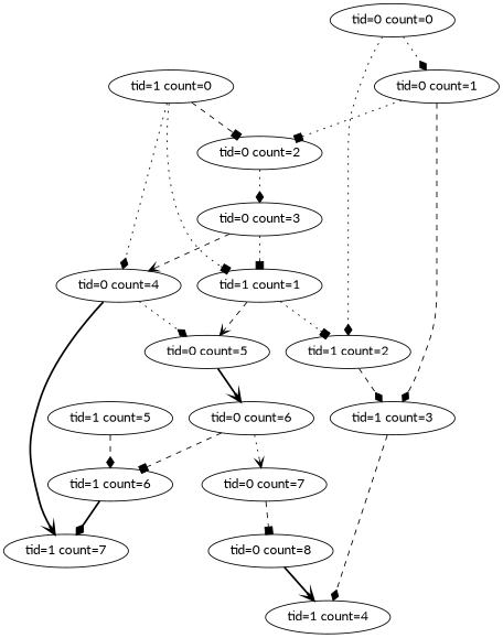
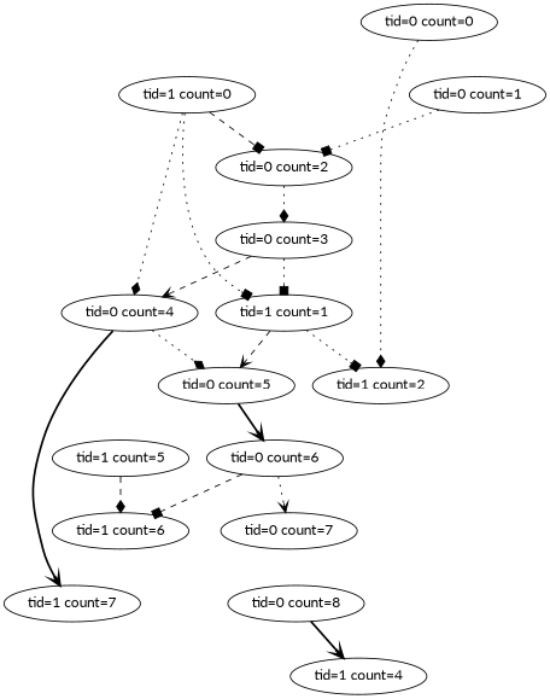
  digraph {
    fontname=Lato
    node [count=0 fontname=Lato is_write=0 start_addr=0 tid=0]
    edge [arrowhead=diamond fontname=Lato style=dotted]
    n1 [label="tid=0 count=0"]
    n2 [count=1 label="tid=0 count=1"]
    n3 [count=2 label="tid=1 count=2" tid=1]
    n4 [count=2 label="tid=0 count=2"]
-   n5 [count=3 label="tid=1 count=3" tid=1]
    n6 [count=3 label="tid=0 count=3"]
    n7 [count=4 label="tid=1 count=4" tid=1]
    n8 [count=4 label="tid=0 count=4"]
    n9 [count=1 label="tid=1 count=1" tid=1]
    n10 [count=5 label="tid=0 count=5"]
    n11 [count=7 label="tid=1 count=7" tid=1]
    n12 [count=6 label="tid=0 count=6"]
    n13 [count=7 label="tid=0 count=7"]
    n14 [count=6 label="tid=1 count=6" tid=1]
    n15 [count=8 label="tid=0 count=8"]
    n16 [count=5 label="tid=1 count=5" tid=1]
    n17 [label="tid=1 count=0" tid=1]
-   n1 -> n2
    n1 -> n3
    n2 -> n4 [arrowhead=box]
-   n2 -> n5 [style=dashed]
-   n3 -> n5 [style=dashed]
    n4 -> n6
-   n5 -> n7 [style=dashed]
    n6 -> n8 [arrowhead=vee style=dashed]
    n6 -> n9 [arrowhead=box]
    n8 -> n10
    n8 -> n11 [arrowhead=vee style=bold]
    n9 -> n3 [arrowhead=box]
    n9 -> n10 [arrowhead=vee style=dashed]
    n10 -> n12 [arrowhead=vee style=bold]
    n12 -> n13 [arrowhead=vee]
    n12 -> n14 [arrowhead=box style=dashed]
-   n13 -> n15 [arrowhead=box style=dashed]
-   n14 -> n11 [style=bold]
    n15 -> n7 [arrowhead=vee style=bold]
    n16 -> n14 [style=dashed]
    n17 -> n4 [arrowhead=box style=dashed]
    n17 -> n8
    n17 -> n9 [arrowhead=box]
  }
